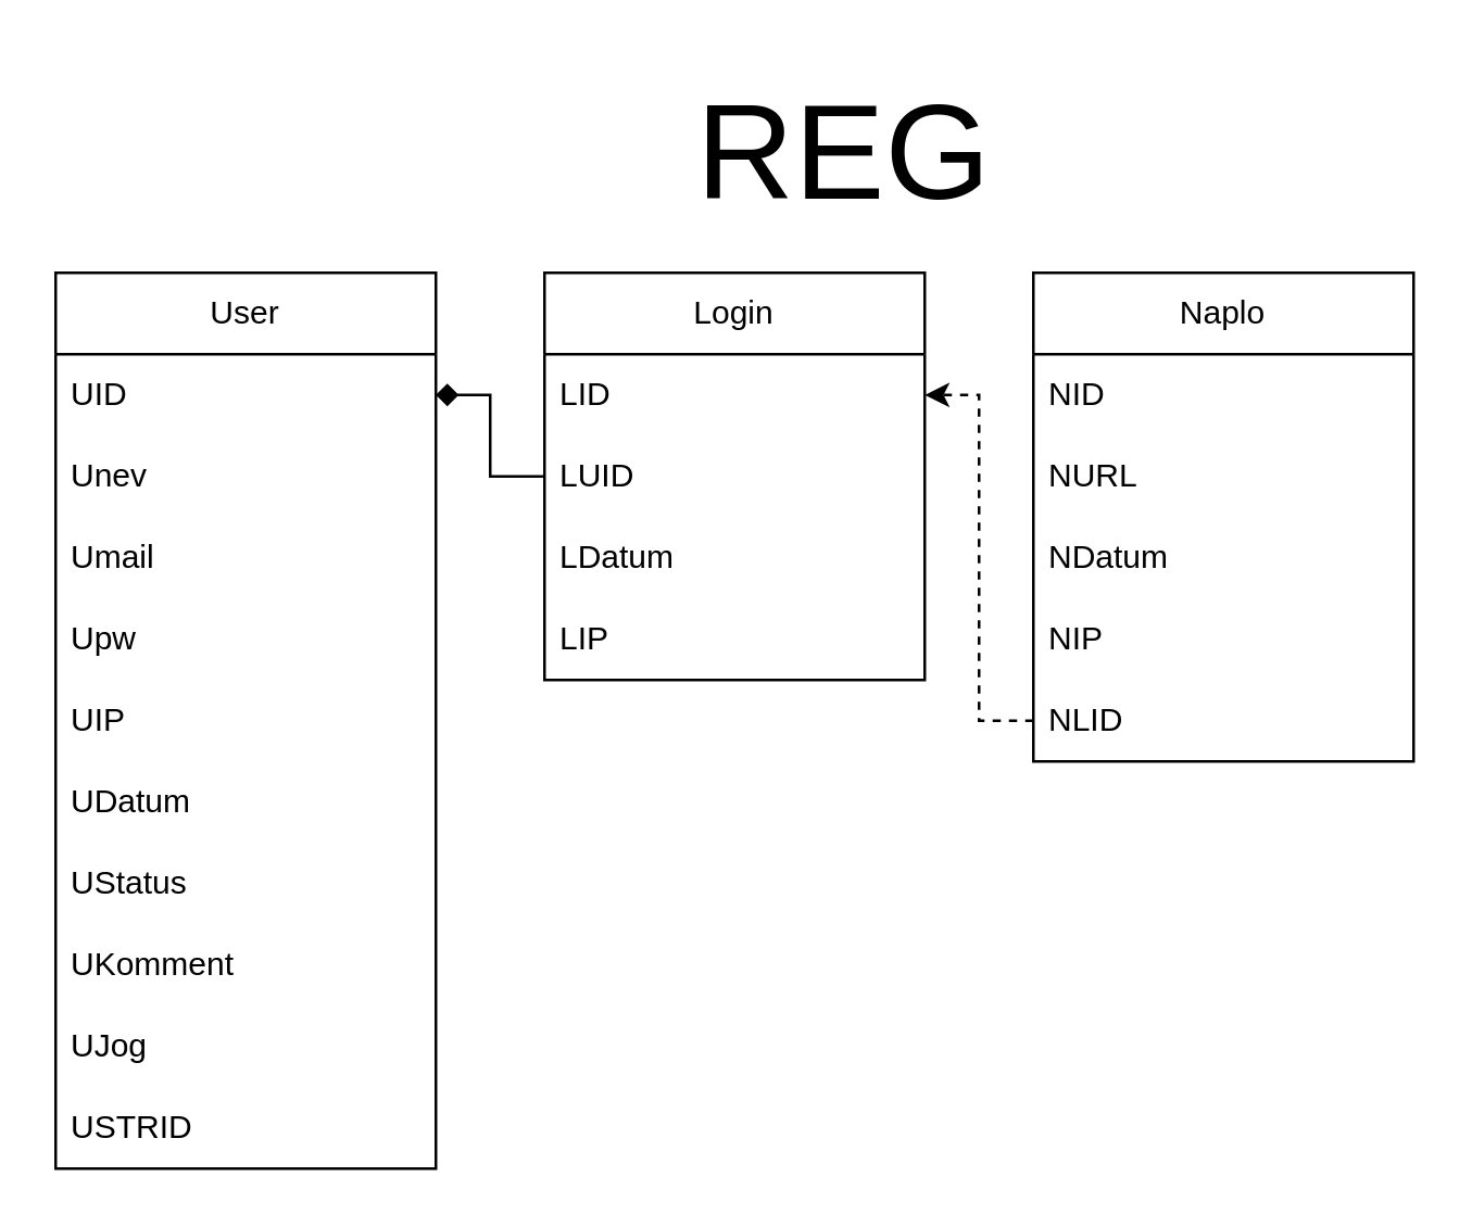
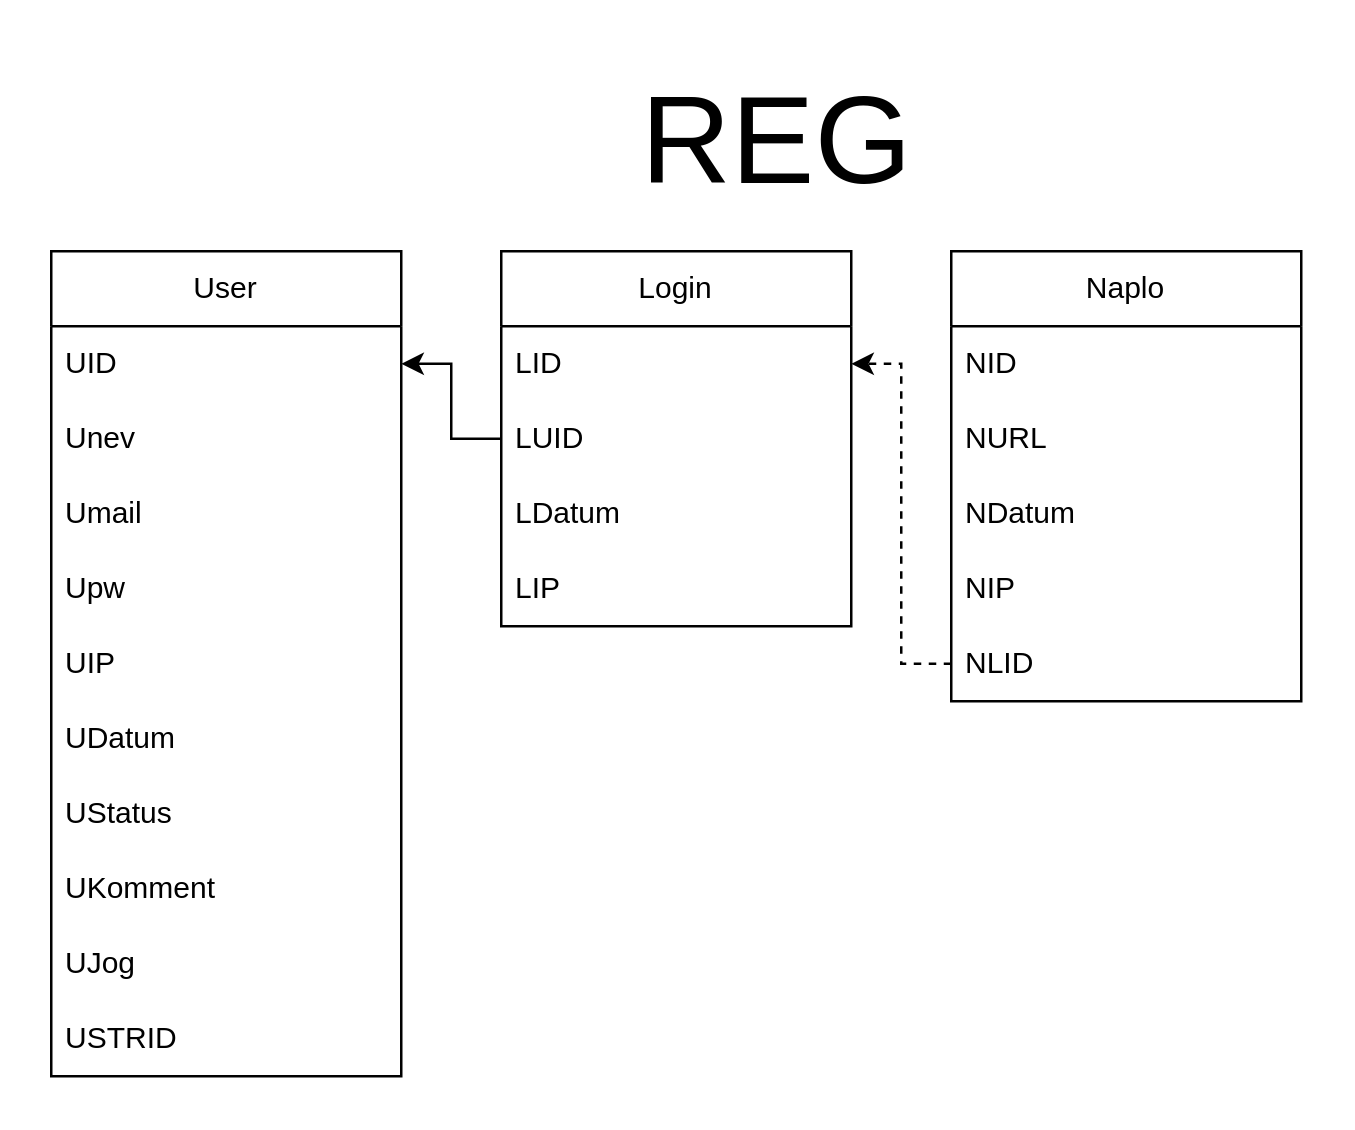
  <mxCell id="0" />
  <mxCell id="1" parent="0" />
  <mxCell id="2" value="User" style="swimlane;fontStyle=0;childLayout=stackLayout;horizontal=1;startSize=30;horizontalStack=0;resizeParent=1;resizeParentMax=0;resizeLast=0;collapsible=1;marginBottom=0;whiteSpace=wrap;html=1;" vertex="1" parent="1"><mxGeometry x="20" y="100" width="140" height="330" as="geometry"><mxRectangle x="10" y="10" width="60" height="30" as="alternateBounds" /></mxGeometry></mxCell>
  <mxCell id="3" value="UID" style="text;strokeColor=none;fillColor=none;align=left;verticalAlign=middle;spacingLeft=4;spacingRight=4;overflow=hidden;points=[[0,0.5],[1,0.5]];portConstraint=eastwest;rotatable=0;whiteSpace=wrap;html=1;" vertex="1" parent="2"><mxGeometry y="30" width="140" height="30" as="geometry" /></mxCell>
  <mxCell id="4" value="Unev" style="text;strokeColor=none;fillColor=none;align=left;verticalAlign=middle;spacingLeft=4;spacingRight=4;overflow=hidden;points=[[0,0.5],[1,0.5]];portConstraint=eastwest;rotatable=0;whiteSpace=wrap;html=1;" vertex="1" parent="2"><mxGeometry y="60" width="140" height="30" as="geometry" /></mxCell>
  <mxCell id="5" value="Umail" style="text;strokeColor=none;fillColor=none;align=left;verticalAlign=middle;spacingLeft=4;spacingRight=4;overflow=hidden;points=[[0,0.5],[1,0.5]];portConstraint=eastwest;rotatable=0;whiteSpace=wrap;html=1;" vertex="1" parent="2"><mxGeometry y="90" width="140" height="30" as="geometry" /></mxCell>
  <mxCell id="6" value="Upw" style="text;strokeColor=none;fillColor=none;align=left;verticalAlign=middle;spacingLeft=4;spacingRight=4;overflow=hidden;points=[[0,0.5],[1,0.5]];portConstraint=eastwest;rotatable=0;whiteSpace=wrap;html=1;" vertex="1" parent="2"><mxGeometry y="120" width="140" height="30" as="geometry" /></mxCell>
  <mxCell id="7" value="UIP" style="text;strokeColor=none;fillColor=none;align=left;verticalAlign=middle;spacingLeft=4;spacingRight=4;overflow=hidden;points=[[0,0.5],[1,0.5]];portConstraint=eastwest;rotatable=0;whiteSpace=wrap;html=1;" vertex="1" parent="2"><mxGeometry y="150" width="140" height="30" as="geometry" /></mxCell>
  <mxCell id="8" value="UDatum" style="text;strokeColor=none;fillColor=none;align=left;verticalAlign=middle;spacingLeft=4;spacingRight=4;overflow=hidden;points=[[0,0.5],[1,0.5]];portConstraint=eastwest;rotatable=0;whiteSpace=wrap;html=1;" vertex="1" parent="2"><mxGeometry y="180" width="140" height="30" as="geometry" /></mxCell>
  <mxCell id="9" value="UStatus" style="text;strokeColor=none;fillColor=none;align=left;verticalAlign=middle;spacingLeft=4;spacingRight=4;overflow=hidden;points=[[0,0.5],[1,0.5]];portConstraint=eastwest;rotatable=0;whiteSpace=wrap;html=1;" vertex="1" parent="2"><mxGeometry y="210" width="140" height="30" as="geometry" /></mxCell>
  <mxCell id="10" value="UKomment" style="text;strokeColor=none;fillColor=none;align=left;verticalAlign=middle;spacingLeft=4;spacingRight=4;overflow=hidden;points=[[0,0.5],[1,0.5]];portConstraint=eastwest;rotatable=0;whiteSpace=wrap;html=1;" vertex="1" parent="2"><mxGeometry y="240" width="140" height="30" as="geometry" /></mxCell>
  <mxCell id="11" value="UJog" style="text;strokeColor=none;fillColor=none;align=left;verticalAlign=middle;spacingLeft=4;spacingRight=4;overflow=hidden;points=[[0,0.5],[1,0.5]];portConstraint=eastwest;rotatable=0;whiteSpace=wrap;html=1;" vertex="1" parent="2"><mxGeometry y="270" width="140" height="30" as="geometry" /></mxCell>
  <mxCell id="12" value="USTRID" style="text;strokeColor=none;fillColor=none;align=left;verticalAlign=middle;spacingLeft=4;spacingRight=4;overflow=hidden;points=[[0,0.5],[1,0.5]];portConstraint=eastwest;rotatable=0;whiteSpace=wrap;html=1;" vertex="1" parent="2"><mxGeometry y="300" width="140" height="30" as="geometry" /></mxCell>
  <mxCell id="13" value="Login" style="swimlane;fontStyle=0;childLayout=stackLayout;horizontal=1;startSize=30;horizontalStack=0;resizeParent=1;resizeParentMax=0;resizeLast=0;collapsible=1;marginBottom=0;whiteSpace=wrap;html=1;" vertex="1" parent="1"><mxGeometry x="200" y="100" width="140" height="150" as="geometry" /></mxCell>
  <mxCell id="14" value="LID" style="text;strokeColor=none;fillColor=none;align=left;verticalAlign=middle;spacingLeft=4;spacingRight=4;overflow=hidden;points=[[0,0.5],[1,0.5]];portConstraint=eastwest;rotatable=0;whiteSpace=wrap;html=1;" vertex="1" parent="13"><mxGeometry y="30" width="140" height="30" as="geometry" /></mxCell>
  <mxCell id="15" value="LUID" style="text;strokeColor=none;fillColor=none;align=left;verticalAlign=middle;spacingLeft=4;spacingRight=4;overflow=hidden;points=[[0,0.5],[1,0.5]];portConstraint=eastwest;rotatable=0;whiteSpace=wrap;html=1;" vertex="1" parent="13"><mxGeometry y="60" width="140" height="30" as="geometry" /></mxCell>
  <mxCell id="16" value="LDatum" style="text;strokeColor=none;fillColor=none;align=left;verticalAlign=middle;spacingLeft=4;spacingRight=4;overflow=hidden;points=[[0,0.5],[1,0.5]];portConstraint=eastwest;rotatable=0;whiteSpace=wrap;html=1;" vertex="1" parent="13"><mxGeometry y="90" width="140" height="30" as="geometry" /></mxCell>
  <mxCell id="17" value="LIP" style="text;strokeColor=none;fillColor=none;align=left;verticalAlign=middle;spacingLeft=4;spacingRight=4;overflow=hidden;points=[[0,0.5],[1,0.5]];portConstraint=eastwest;rotatable=0;whiteSpace=wrap;html=1;" vertex="1" parent="13"><mxGeometry y="120" width="140" height="30" as="geometry" /></mxCell>
  <mxCell id="18" value="Naplo" style="swimlane;fontStyle=0;childLayout=stackLayout;horizontal=1;startSize=30;horizontalStack=0;resizeParent=1;resizeParentMax=0;resizeLast=0;collapsible=1;marginBottom=0;whiteSpace=wrap;html=1;" vertex="1" parent="1"><mxGeometry x="380" y="100" width="140" height="180" as="geometry" /></mxCell>
  <mxCell id="19" value="NID" style="text;strokeColor=none;fillColor=none;align=left;verticalAlign=middle;spacingLeft=4;spacingRight=4;overflow=hidden;points=[[0,0.5],[1,0.5]];portConstraint=eastwest;rotatable=0;whiteSpace=wrap;html=1;" vertex="1" parent="18"><mxGeometry y="30" width="140" height="30" as="geometry" /></mxCell>
  <mxCell id="20" value="NURL" style="text;strokeColor=none;fillColor=none;align=left;verticalAlign=middle;spacingLeft=4;spacingRight=4;overflow=hidden;points=[[0,0.5],[1,0.5]];portConstraint=eastwest;rotatable=0;whiteSpace=wrap;html=1;" vertex="1" parent="18"><mxGeometry y="60" width="140" height="30" as="geometry" /></mxCell>
  <mxCell id="21" value="NDatum" style="text;strokeColor=none;fillColor=none;align=left;verticalAlign=middle;spacingLeft=4;spacingRight=4;overflow=hidden;points=[[0,0.5],[1,0.5]];portConstraint=eastwest;rotatable=0;whiteSpace=wrap;html=1;" vertex="1" parent="18"><mxGeometry y="90" width="140" height="30" as="geometry" /></mxCell>
  <mxCell id="22" value="NIP" style="text;strokeColor=none;fillColor=none;align=left;verticalAlign=middle;spacingLeft=4;spacingRight=4;overflow=hidden;points=[[0,0.5],[1,0.5]];portConstraint=eastwest;rotatable=0;whiteSpace=wrap;html=1;" vertex="1" parent="18"><mxGeometry y="120" width="140" height="30" as="geometry" /></mxCell>
  <mxCell id="23" value="NLID" style="text;strokeColor=none;fillColor=none;align=left;verticalAlign=middle;spacingLeft=4;spacingRight=4;overflow=hidden;points=[[0,0.5],[1,0.5]];portConstraint=eastwest;rotatable=0;whiteSpace=wrap;html=1;" vertex="1" parent="18"><mxGeometry y="150" width="140" height="30" as="geometry" /></mxCell>
  <mxCell id="24" value="REG" style="text;html=1;align=center;verticalAlign=middle;resizable=0;points=[];autosize=1;strokeColor=none;fillColor=none;fontSize=50;" vertex="1" parent="1"><mxGeometry x="245" y="20" width="130" height="70" as="geometry" /></mxCell>
  <mxCell id="25" style="edgeStyle=orthogonalEdgeStyle;rounded=0;orthogonalLoop=1;jettySize=auto;html=1;dashed=1;" edge="1" parent="1" source="23" target="14"><mxGeometry relative="1" as="geometry" /></mxCell>
- <mxCell id="26" style="edgeStyle=orthogonalEdgeStyle;rounded=0;orthogonalLoop=1;jettySize=auto;html=1;endArrow=diamond;" edge="1" parent="1" source="15" target="3"><mxGeometry relative="1" as="geometry" /></mxCell>
+ <mxCell id="26" style="edgeStyle=orthogonalEdgeStyle;rounded=0;orthogonalLoop=1;jettySize=auto;html=1;" edge="1" parent="1" source="15" target="3"><mxGeometry relative="1" as="geometry" /></mxCell>
